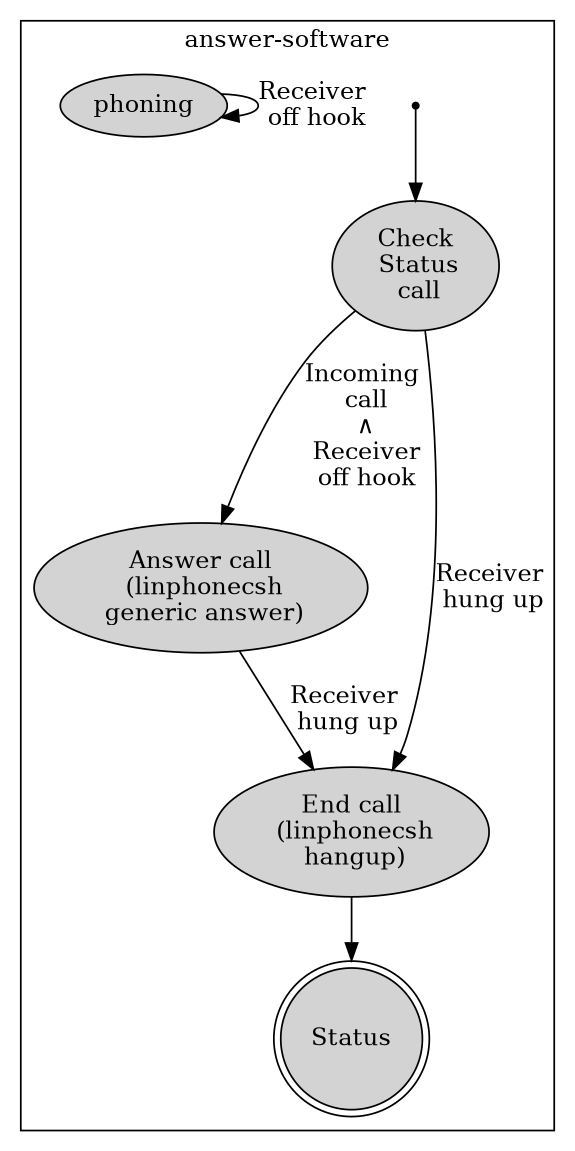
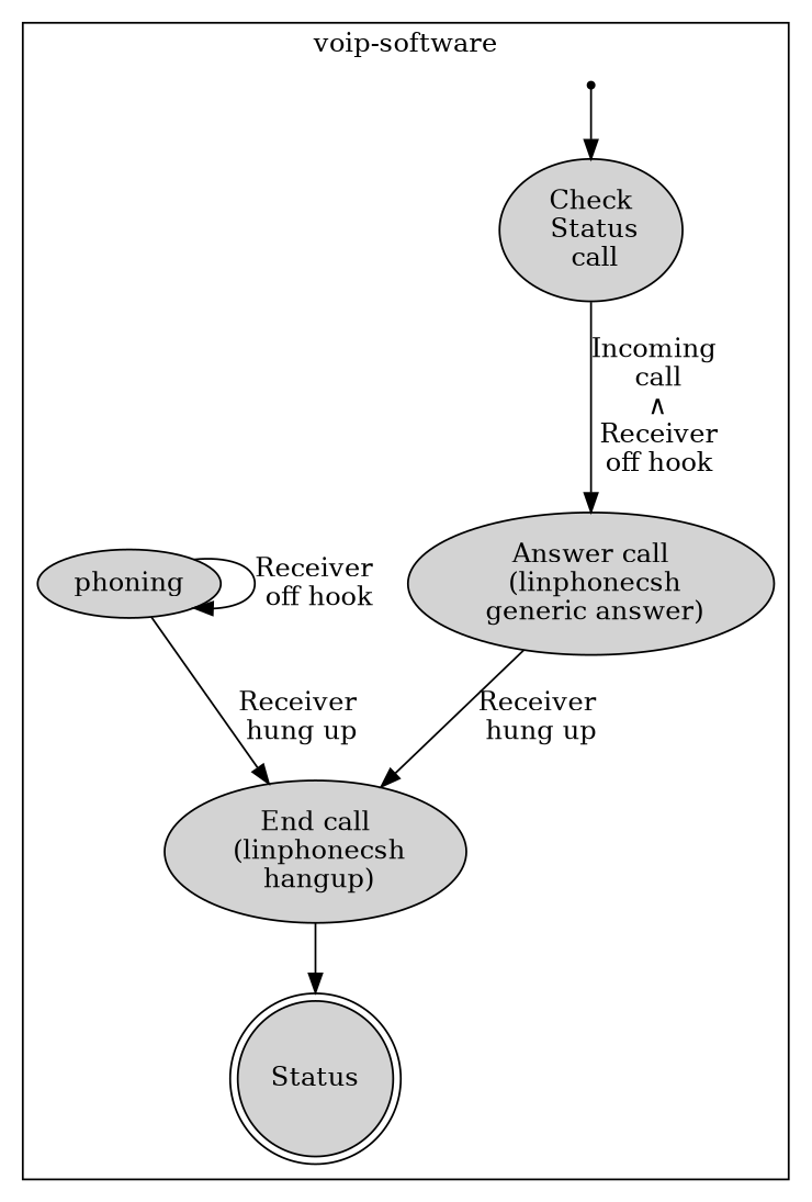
  digraph {
    node [shape=ellipse style=filled]
    n1 [label=Status shape=doublecircle]
    qi [shape=point]
    "Check\n Status\n call"
    "Answer call\n (linphonecsh\n generic answer)"
    "End call\n (linphonecsh\n hangup)"
    phoning
    subgraph cluster_1 {
      color=black
-     label="answer-software"
+     label="voip-software"
      n1
      qi
      "Check\n Status\n call"
      "Answer call\n (linphonecsh\n generic answer)"
      "End call\n (linphonecsh\n hangup)"
      phoning
    }
    qi -> "Check\n Status\n call"
    "Check\n Status\n call" -> "Answer call\n (linphonecsh\n generic answer)" [label="Incoming\n call\n &and;\n Receiver\n off hook"]
    "Answer call\n (linphonecsh\n generic answer)" -> "End call\n (linphonecsh\n hangup)" [label="Receiver\n hung up"]
    "End call\n (linphonecsh\n hangup)" -> n1
-   "Check\n Status\n call" -> "End call\n (linphonecsh\n hangup)" [label="Receiver\n hung up"]
+   phoning -> "End call\n (linphonecsh\n hangup)" [label="Receiver\n hung up"]
    phoning -> phoning [label="Receiver\n off hook"]
  }
